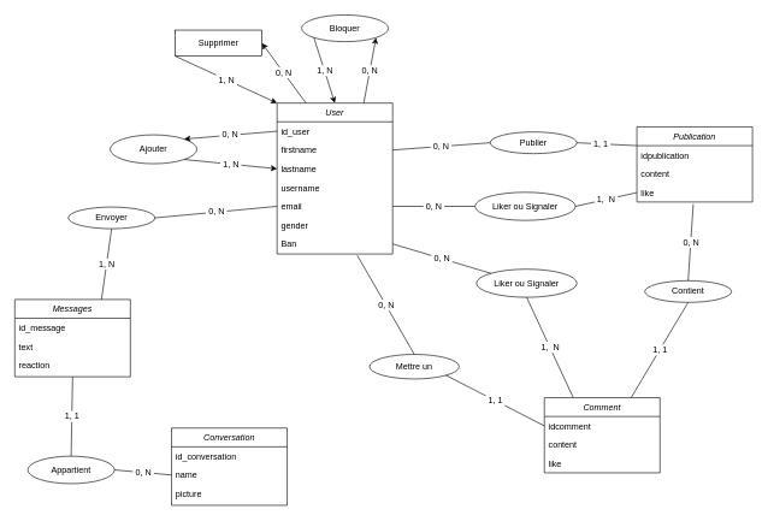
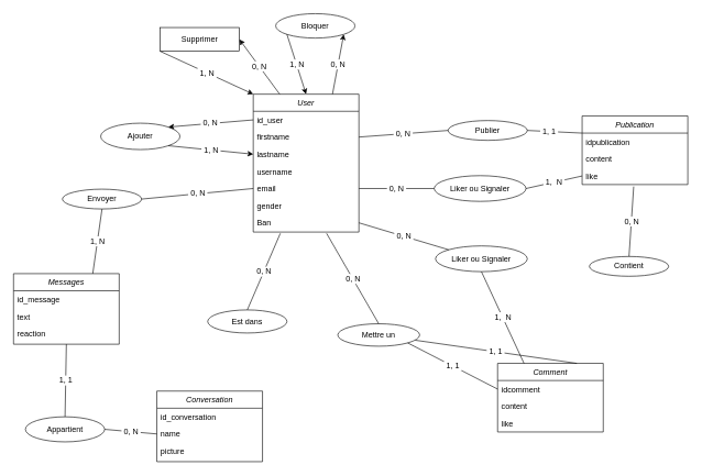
  <mxCell id="0" />
  <mxCell id="1" parent="0" />
  <mxCell id="2" value="User" style="swimlane;fontStyle=2;align=center;verticalAlign=top;childLayout=stackLayout;horizontal=1;startSize=26;horizontalStack=0;resizeParent=1;resizeLast=0;collapsible=1;marginBottom=0;rounded=0;shadow=0;strokeWidth=1;" parent="1" vertex="1"><mxGeometry x="383" y="142" width="160" height="209" as="geometry"><mxRectangle x="230" y="140" width="160" height="26" as="alternateBounds" /></mxGeometry></mxCell>
  <mxCell id="3" value="id_user" style="text;align=left;verticalAlign=top;spacingLeft=4;spacingRight=4;overflow=hidden;rotatable=0;points=[[0,0.5],[1,0.5]];portConstraint=eastwest;" parent="2" vertex="1"><mxGeometry y="26" width="160" height="26" as="geometry" /></mxCell>
  <mxCell id="4" value="firstname" style="text;align=left;verticalAlign=top;spacingLeft=4;spacingRight=4;overflow=hidden;rotatable=0;points=[[0,0.5],[1,0.5]];portConstraint=eastwest;rounded=0;shadow=0;html=0;" parent="2" vertex="1"><mxGeometry y="52" width="160" height="26" as="geometry" /></mxCell>
  <mxCell id="5" value="lastname" style="text;align=left;verticalAlign=top;spacingLeft=4;spacingRight=4;overflow=hidden;rotatable=0;points=[[0,0.5],[1,0.5]];portConstraint=eastwest;rounded=0;shadow=0;html=0;" parent="2" vertex="1"><mxGeometry y="78" width="160" height="26" as="geometry" /></mxCell>
  <mxCell id="6" value="username" style="text;align=left;verticalAlign=top;spacingLeft=4;spacingRight=4;overflow=hidden;rotatable=0;points=[[0,0.5],[1,0.5]];portConstraint=eastwest;rounded=0;shadow=0;html=0;" parent="2" vertex="1"><mxGeometry y="104" width="160" height="26" as="geometry" /></mxCell>
  <mxCell id="7" value="email" style="text;align=left;verticalAlign=top;spacingLeft=4;spacingRight=4;overflow=hidden;rotatable=0;points=[[0,0.5],[1,0.5]];portConstraint=eastwest;rounded=0;shadow=0;html=0;" parent="2" vertex="1"><mxGeometry y="130" width="160" height="26" as="geometry" /></mxCell>
  <mxCell id="8" value="gender" style="text;align=left;verticalAlign=top;spacingLeft=4;spacingRight=4;overflow=hidden;rotatable=0;points=[[0,0.5],[1,0.5]];portConstraint=eastwest;rounded=0;shadow=0;html=0;" parent="2" vertex="1"><mxGeometry y="156" width="160" height="26" as="geometry" /></mxCell>
  <mxCell id="9" value="Ban" style="text;align=left;verticalAlign=top;spacingLeft=4;spacingRight=4;overflow=hidden;rotatable=0;points=[[0,0.5],[1,0.5]];portConstraint=eastwest;rounded=0;shadow=0;html=0;" parent="2" vertex="1"><mxGeometry y="182" width="160" height="26" as="geometry" /></mxCell>
  <mxCell id="10" value="Publication" style="swimlane;fontStyle=2;align=center;verticalAlign=top;childLayout=stackLayout;horizontal=1;startSize=26;horizontalStack=0;resizeParent=1;resizeLast=0;collapsible=1;marginBottom=0;rounded=0;shadow=0;strokeWidth=1;" parent="1" vertex="1"><mxGeometry x="881" y="175" width="160" height="104" as="geometry"><mxRectangle x="230" y="140" width="160" height="26" as="alternateBounds" /></mxGeometry></mxCell>
  <mxCell id="11" value="idpublication" style="text;align=left;verticalAlign=top;spacingLeft=4;spacingRight=4;overflow=hidden;rotatable=0;points=[[0,0.5],[1,0.5]];portConstraint=eastwest;" parent="10" vertex="1"><mxGeometry y="26" width="160" height="26" as="geometry" /></mxCell>
  <mxCell id="12" value="content" style="text;align=left;verticalAlign=top;spacingLeft=4;spacingRight=4;overflow=hidden;rotatable=0;points=[[0,0.5],[1,0.5]];portConstraint=eastwest;rounded=0;shadow=0;html=0;" parent="10" vertex="1"><mxGeometry y="52" width="160" height="26" as="geometry" /></mxCell>
  <mxCell id="13" value="like" style="text;align=left;verticalAlign=top;spacingLeft=4;spacingRight=4;overflow=hidden;rotatable=0;points=[[0,0.5],[1,0.5]];portConstraint=eastwest;rounded=0;shadow=0;html=0;" parent="10" vertex="1"><mxGeometry y="78" width="160" height="26" as="geometry" /></mxCell>
  <mxCell id="14" value="Publier" style="ellipse;whiteSpace=wrap;html=1;" parent="1" vertex="1"><mxGeometry x="678" y="182" width="120" height="30" as="geometry" /></mxCell>
  <mxCell id="15" value="&lt;font style=&quot;font-size: 12px&quot;&gt;&amp;nbsp;0, N&amp;nbsp;&lt;/font&gt;" style="endArrow=none;html=1;exitX=0;exitY=0.5;exitDx=0;exitDy=0;entryX=1;entryY=0.5;entryDx=0;entryDy=0;" parent="1" source="14" target="4" edge="1"><mxGeometry width="50" height="50" relative="1" as="geometry"><mxPoint x="583" y="492" as="sourcePoint" /><mxPoint x="633" y="192" as="targetPoint" /></mxGeometry></mxCell>
  <mxCell id="16" value="" style="endArrow=none;html=1;exitX=1;exitY=0.5;exitDx=0;exitDy=0;entryX=0;entryY=0.25;entryDx=0;entryDy=0;" parent="1" source="14" target="10" edge="1"><mxGeometry width="50" height="50" relative="1" as="geometry"><mxPoint x="673" y="442" as="sourcePoint" /><mxPoint x="733" y="352" as="targetPoint" /></mxGeometry></mxCell>
  <mxCell id="17" value="&lt;span&gt;&lt;font style=&quot;font-size: 12px&quot;&gt;&amp;nbsp;1, 1&amp;nbsp;&lt;/font&gt;&lt;/span&gt;" style="edgeLabel;html=1;align=center;verticalAlign=middle;resizable=0;points=[];fontStyle=0" parent="16" vertex="1" connectable="0"><mxGeometry x="-0.2" relative="1" as="geometry"><mxPoint as="offset" /></mxGeometry></mxCell>
  <mxCell id="18" value="Comment" style="swimlane;fontStyle=2;align=center;verticalAlign=top;childLayout=stackLayout;horizontal=1;startSize=26;horizontalStack=0;resizeParent=1;resizeLast=0;collapsible=1;marginBottom=0;rounded=0;shadow=0;strokeWidth=1;" parent="1" vertex="1"><mxGeometry x="753" y="550" width="160" height="104" as="geometry"><mxRectangle x="230" y="140" width="160" height="26" as="alternateBounds" /></mxGeometry></mxCell>
  <mxCell id="19" value="idcomment" style="text;align=left;verticalAlign=top;spacingLeft=4;spacingRight=4;overflow=hidden;rotatable=0;points=[[0,0.5],[1,0.5]];portConstraint=eastwest;" parent="18" vertex="1"><mxGeometry y="26" width="160" height="26" as="geometry" /></mxCell>
  <mxCell id="20" value="content" style="text;align=left;verticalAlign=top;spacingLeft=4;spacingRight=4;overflow=hidden;rotatable=0;points=[[0,0.5],[1,0.5]];portConstraint=eastwest;rounded=0;shadow=0;html=0;" parent="18" vertex="1"><mxGeometry y="52" width="160" height="26" as="geometry" /></mxCell>
  <mxCell id="21" value="like" style="text;align=left;verticalAlign=top;spacingLeft=4;spacingRight=4;overflow=hidden;rotatable=0;points=[[0,0.5],[1,0.5]];portConstraint=eastwest;rounded=0;shadow=0;html=0;" parent="18" vertex="1"><mxGeometry y="78" width="160" height="26" as="geometry" /></mxCell>
  <mxCell id="22" value="Contient" style="ellipse;whiteSpace=wrap;html=1;" parent="1" vertex="1"><mxGeometry x="892" y="388" width="120" height="30" as="geometry" /></mxCell>
  <mxCell id="23" value="&lt;font style=&quot;font-size: 12px&quot;&gt;&amp;nbsp;0, N&amp;nbsp;&lt;/font&gt;" style="endArrow=none;html=1;entryX=0.488;entryY=1.115;entryDx=0;entryDy=0;exitX=0.5;exitY=0;exitDx=0;exitDy=0;entryPerimeter=0;" parent="1" source="22" target="13" edge="1"><mxGeometry width="50" height="50" relative="1" as="geometry"><mxPoint x="853" y="392" as="sourcePoint" /><mxPoint x="851" y="352" as="targetPoint" /></mxGeometry></mxCell>
- <mxCell id="24" value="&lt;font style=&quot;font-size: 12px&quot;&gt;&amp;nbsp;1, 1&amp;nbsp;&lt;/font&gt;" style="endArrow=none;html=1;entryX=0.5;entryY=1;entryDx=0;entryDy=0;exitX=0.75;exitY=0;exitDx=0;exitDy=0;" parent="1" source="18" target="22" edge="1"><mxGeometry width="50" height="50" relative="1" as="geometry"><mxPoint x="583" y="492" as="sourcePoint" /><mxPoint x="633" y="442" as="targetPoint" /></mxGeometry></mxCell>
+ <mxCell id="24" value="&lt;font style=&quot;font-size: 12px&quot;&gt;&amp;nbsp;1, 1&amp;nbsp;&lt;/font&gt;" style="endArrow=none;html=1;exitX=0.75;exitY=0;exitDx=0;exitDy=0;" parent="1" source="18" target="41" edge="1"><mxGeometry width="50" height="50" relative="1" as="geometry"><mxPoint x="583" y="492" as="sourcePoint" /><mxPoint x="633" y="442" as="targetPoint" /></mxGeometry></mxCell>
  <mxCell id="25" value="Messages" style="swimlane;fontStyle=2;align=center;verticalAlign=top;childLayout=stackLayout;horizontal=1;startSize=26;horizontalStack=0;resizeParent=1;resizeLast=0;collapsible=1;marginBottom=0;rounded=0;shadow=0;strokeWidth=1;" parent="1" vertex="1"><mxGeometry x="20" y="414" width="160" height="107" as="geometry"><mxRectangle x="230" y="140" width="160" height="26" as="alternateBounds" /></mxGeometry></mxCell>
  <mxCell id="26" value="id_message" style="text;align=left;verticalAlign=top;spacingLeft=4;spacingRight=4;overflow=hidden;rotatable=0;points=[[0,0.5],[1,0.5]];portConstraint=eastwest;" parent="25" vertex="1"><mxGeometry y="26" width="160" height="26" as="geometry" /></mxCell>
  <mxCell id="27" value="text" style="text;align=left;verticalAlign=top;spacingLeft=4;spacingRight=4;overflow=hidden;rotatable=0;points=[[0,0.5],[1,0.5]];portConstraint=eastwest;rounded=0;shadow=0;html=0;" parent="25" vertex="1"><mxGeometry y="52" width="160" height="26" as="geometry" /></mxCell>
  <mxCell id="28" value="reaction" style="text;align=left;verticalAlign=top;spacingLeft=4;spacingRight=4;overflow=hidden;rotatable=0;points=[[0,0.5],[1,0.5]];portConstraint=eastwest;rounded=0;shadow=0;html=0;" parent="25" vertex="1"><mxGeometry y="78" width="160" height="26" as="geometry" /></mxCell>
  <mxCell id="29" value="Envoyer" style="ellipse;whiteSpace=wrap;html=1;" parent="1" vertex="1"><mxGeometry x="94" y="286" width="120" height="30" as="geometry" /></mxCell>
  <mxCell id="30" value="&lt;font style=&quot;font-size: 12px&quot;&gt;&amp;nbsp;0, N&amp;nbsp;&lt;/font&gt;" style="endArrow=none;html=1;exitX=1;exitY=0.5;exitDx=0;exitDy=0;entryX=0;entryY=0.5;entryDx=0;entryDy=0;" parent="1" source="29" target="7" edge="1"><mxGeometry width="50" height="50" relative="1" as="geometry"><mxPoint x="457" y="172" as="sourcePoint" /><mxPoint x="316" y="412" as="targetPoint" /></mxGeometry></mxCell>
  <mxCell id="31" value="&lt;font style=&quot;font-size: 12px&quot;&gt;&amp;nbsp;1, N&amp;nbsp;&lt;/font&gt;" style="endArrow=none;html=1;entryX=0.5;entryY=1;entryDx=0;entryDy=0;exitX=0.75;exitY=0;exitDx=0;exitDy=0;" parent="1" source="25" target="29" edge="1"><mxGeometry width="50" height="50" relative="1" as="geometry"><mxPoint x="277" y="222" as="sourcePoint" /><mxPoint x="347" y="212" as="targetPoint" /></mxGeometry></mxCell>
  <mxCell id="32" value="Conversation" style="swimlane;fontStyle=2;align=center;verticalAlign=top;childLayout=stackLayout;horizontal=1;startSize=26;horizontalStack=0;resizeParent=1;resizeLast=0;collapsible=1;marginBottom=0;rounded=0;shadow=0;strokeWidth=1;" parent="1" vertex="1"><mxGeometry x="237" y="592" width="160" height="107" as="geometry"><mxRectangle x="230" y="140" width="160" height="26" as="alternateBounds" /></mxGeometry></mxCell>
  <mxCell id="33" value="id_conversation" style="text;align=left;verticalAlign=top;spacingLeft=4;spacingRight=4;overflow=hidden;rotatable=0;points=[[0,0.5],[1,0.5]];portConstraint=eastwest;" parent="32" vertex="1"><mxGeometry y="26" width="160" height="26" as="geometry" /></mxCell>
  <mxCell id="34" value="name" style="text;align=left;verticalAlign=top;spacingLeft=4;spacingRight=4;overflow=hidden;rotatable=0;points=[[0,0.5],[1,0.5]];portConstraint=eastwest;" parent="32" vertex="1"><mxGeometry y="52" width="160" height="26" as="geometry" /></mxCell>
  <mxCell id="35" value="picture" style="text;align=left;verticalAlign=top;spacingLeft=4;spacingRight=4;overflow=hidden;rotatable=0;points=[[0,0.5],[1,0.5]];portConstraint=eastwest;" parent="32" vertex="1"><mxGeometry y="78" width="160" height="26" as="geometry" /></mxCell>
+ <mxCell id="36" value="Est dans" style="ellipse;whiteSpace=wrap;html=1;" parent="1" vertex="1"><mxGeometry x="314" y="469" width="120" height="35" as="geometry" /></mxCell>
+ <mxCell id="37" value="&lt;font style=&quot;font-size: 12px&quot;&gt;&amp;nbsp;0, N&amp;nbsp;&lt;/font&gt;" style="endArrow=none;html=1;exitX=0.5;exitY=0;exitDx=0;exitDy=0;entryX=0.256;entryY=1.115;entryDx=0;entryDy=0;entryPerimeter=0;" parent="1" source="36" target="9" edge="1"><mxGeometry width="50" height="50" relative="1" as="geometry"><mxPoint x="283" y="402" as="sourcePoint" /><mxPoint x="413" y="398" as="targetPoint" /></mxGeometry></mxCell>
  <mxCell id="38" value="Liker ou Signaler" style="ellipse;whiteSpace=wrap;html=1;" parent="1" vertex="1"><mxGeometry x="657" y="265.5" width="139" height="39" as="geometry" /></mxCell>
  <mxCell id="39" value="&lt;font style=&quot;font-size: 12px&quot;&gt;&amp;nbsp;0, N&amp;nbsp;&lt;/font&gt;" style="endArrow=none;html=1;entryX=0;entryY=0.5;entryDx=0;entryDy=0;exitX=1;exitY=0.5;exitDx=0;exitDy=0;" parent="1" source="7" target="38" edge="1"><mxGeometry width="50" height="50" relative="1" as="geometry"><mxPoint x="583" y="302" as="sourcePoint" /><mxPoint x="633" y="252" as="targetPoint" /></mxGeometry></mxCell>
  <mxCell id="40" value="&lt;font style=&quot;font-size: 12px&quot;&gt;&amp;nbsp;1,&amp;nbsp; N&amp;nbsp;&lt;/font&gt;" style="endArrow=none;html=1;exitX=0;exitY=0.5;exitDx=0;exitDy=0;entryX=1;entryY=0.5;entryDx=0;entryDy=0;" parent="1" source="13" target="38" edge="1"><mxGeometry width="50" height="50" relative="1" as="geometry"><mxPoint x="543" y="502" as="sourcePoint" /><mxPoint x="723" y="402" as="targetPoint" /></mxGeometry></mxCell>
  <mxCell id="41" value="Mettre un" style="ellipse;whiteSpace=wrap;html=1;" parent="1" vertex="1"><mxGeometry x="511" y="490" width="124" height="34" as="geometry" /></mxCell>
  <mxCell id="42" value="&lt;font style=&quot;font-size: 12px&quot;&gt;&amp;nbsp;1, 1&amp;nbsp;&lt;/font&gt;" style="endArrow=none;html=1;entryX=1;entryY=1;entryDx=0;entryDy=0;exitX=0;exitY=0.5;exitDx=0;exitDy=0;" parent="1" source="19" target="41" edge="1"><mxGeometry width="50" height="50" relative="1" as="geometry"><mxPoint x="683" y="492" as="sourcePoint" /><mxPoint x="733" y="442" as="targetPoint" /></mxGeometry></mxCell>
  <mxCell id="43" value="&lt;font style=&quot;font-size: 12px&quot;&gt;&amp;nbsp;0, N&amp;nbsp;&lt;/font&gt;" style="endArrow=none;html=1;exitX=0.5;exitY=0;exitDx=0;exitDy=0;entryX=0.694;entryY=1.115;entryDx=0;entryDy=0;entryPerimeter=0;" parent="1" source="41" target="9" edge="1"><mxGeometry width="50" height="50" relative="1" as="geometry"><mxPoint x="543" y="502" as="sourcePoint" /><mxPoint x="490" y="400" as="targetPoint" /></mxGeometry></mxCell>
  <mxCell id="44" value="Ajouter" style="ellipse;whiteSpace=wrap;html=1;" parent="1" vertex="1"><mxGeometry x="152" y="186" width="120" height="40" as="geometry" /></mxCell>
  <mxCell id="45" value="&lt;font style=&quot;font-size: 12px&quot;&gt;&amp;nbsp;0, N&amp;nbsp;&lt;/font&gt;" style="endArrow=classic;html=1;entryX=1;entryY=0;entryDx=0;entryDy=0;exitX=0;exitY=0.5;exitDx=0;exitDy=0;" parent="1" source="3" target="44" edge="1"><mxGeometry width="50" height="50" relative="1" as="geometry"><mxPoint x="543" y="502" as="sourcePoint" /><mxPoint x="573" y="422" as="targetPoint" /></mxGeometry></mxCell>
  <mxCell id="46" value="&lt;font style=&quot;font-size: 12px&quot;&gt;&amp;nbsp;1, N&amp;nbsp;&lt;/font&gt;" style="endArrow=classic;html=1;entryX=0;entryY=0.5;entryDx=0;entryDy=0;exitX=1;exitY=1;exitDx=0;exitDy=0;" parent="1" source="44" target="5" edge="1"><mxGeometry width="50" height="50" relative="1" as="geometry"><mxPoint x="293" y="312" as="sourcePoint" /><mxPoint x="343" y="262" as="targetPoint" /></mxGeometry></mxCell>
  <mxCell id="47" value="Appartient" style="ellipse;whiteSpace=wrap;html=1;" parent="1" vertex="1"><mxGeometry x="38" y="631" width="120" height="38" as="geometry" /></mxCell>
  <mxCell id="48" value="&lt;font style=&quot;font-size: 12px&quot;&gt;&amp;nbsp;1, 1&amp;nbsp;&lt;/font&gt;" style="endArrow=none;html=1;entryX=0.5;entryY=0;entryDx=0;entryDy=0;exitX=0.5;exitY=1;exitDx=0;exitDy=0;" parent="1" source="25" target="47" edge="1"><mxGeometry width="50" height="50" relative="1" as="geometry"><mxPoint x="129" y="565" as="sourcePoint" /><mxPoint x="682" y="443" as="targetPoint" /></mxGeometry></mxCell>
  <mxCell id="49" value="&lt;font style=&quot;font-size: 12px&quot;&gt;&amp;nbsp;0, N&amp;nbsp;&lt;/font&gt;" style="endArrow=none;html=1;exitX=1;exitY=0.5;exitDx=0;exitDy=0;entryX=0;entryY=0.5;entryDx=0;entryDy=0;" parent="1" source="47" target="34" edge="1"><mxGeometry width="50" height="50" relative="1" as="geometry"><mxPoint x="632" y="493" as="sourcePoint" /><mxPoint x="682" y="443" as="targetPoint" /></mxGeometry></mxCell>
  <mxCell id="50" value="Supprimer" style="whiteSpace=wrap;html=1;rounded=0;" parent="1" vertex="1"><mxGeometry x="242" y="41" width="120" height="36" as="geometry" /></mxCell>
  <mxCell id="51" value="Bloquer" style="ellipse;whiteSpace=wrap;html=1;" parent="1" vertex="1"><mxGeometry x="417" y="20" width="120" height="37" as="geometry" /></mxCell>
  <mxCell id="52" value="&lt;font style=&quot;font-size: 12px&quot;&gt;&amp;nbsp;0, N&amp;nbsp;&lt;/font&gt;" style="endArrow=classic;html=1;entryX=1;entryY=1;entryDx=0;entryDy=0;exitX=0.75;exitY=0;exitDx=0;exitDy=0;" parent="1" source="2" target="51" edge="1"><mxGeometry width="50" height="50" relative="1" as="geometry"><mxPoint x="632" y="388" as="sourcePoint" /><mxPoint x="666" y="326" as="targetPoint" /></mxGeometry></mxCell>
  <mxCell id="53" value="&lt;font style=&quot;font-size: 12px&quot;&gt;&amp;nbsp;1, N&amp;nbsp;&lt;/font&gt;" style="endArrow=classic;html=1;entryX=0.5;entryY=0;entryDx=0;entryDy=0;exitX=0;exitY=1;exitDx=0;exitDy=0;" parent="1" source="51" target="2" edge="1"><mxGeometry width="50" height="50" relative="1" as="geometry"><mxPoint x="632" y="387" as="sourcePoint" /><mxPoint x="682" y="337" as="targetPoint" /></mxGeometry></mxCell>
  <mxCell id="54" value="&lt;font style=&quot;font-size: 12px&quot;&gt;&amp;nbsp;0, N&amp;nbsp;&lt;/font&gt;" style="endArrow=classic;html=1;entryX=1;entryY=0.5;entryDx=0;entryDy=0;exitX=0.25;exitY=0;exitDx=0;exitDy=0;" parent="1" source="2" target="50" edge="1"><mxGeometry width="50" height="50" relative="1" as="geometry"><mxPoint x="632" y="386" as="sourcePoint" /><mxPoint x="682" y="336" as="targetPoint" /></mxGeometry></mxCell>
  <mxCell id="55" value="&lt;font style=&quot;font-size: 12px&quot;&gt;&amp;nbsp;1, N&amp;nbsp;&lt;/font&gt;" style="endArrow=classic;html=1;exitX=0;exitY=1;exitDx=0;exitDy=0;entryX=0;entryY=0;entryDx=0;entryDy=0;" parent="1" source="50" target="2" edge="1"><mxGeometry width="50" height="50" relative="1" as="geometry"><mxPoint x="277" y="141" as="sourcePoint" /><mxPoint x="682" y="336" as="targetPoint" /></mxGeometry></mxCell>
  <mxCell id="56" value="Liker ou Signaler" style="ellipse;whiteSpace=wrap;html=1;" parent="1" vertex="1"><mxGeometry x="659" y="372" width="139" height="39" as="geometry" /></mxCell>
  <mxCell id="57" value="&lt;font style=&quot;font-size: 12px&quot;&gt;&amp;nbsp;0, N&amp;nbsp;&lt;/font&gt;" style="endArrow=none;html=1;entryX=0;entryY=0;entryDx=0;entryDy=0;exitX=1;exitY=0.5;exitDx=0;exitDy=0;" parent="1" source="9" target="56" edge="1"><mxGeometry width="50" height="50" relative="1" as="geometry"><mxPoint x="533" y="394.5" as="sourcePoint" /><mxPoint x="623" y="361.5" as="targetPoint" /></mxGeometry></mxCell>
  <mxCell id="58" value="&lt;font style=&quot;font-size: 12px&quot;&gt;&amp;nbsp;1,&amp;nbsp; N&amp;nbsp;&lt;/font&gt;" style="endArrow=none;html=1;exitX=0.25;exitY=0;exitDx=0;exitDy=0;entryX=0.5;entryY=1;entryDx=0;entryDy=0;" parent="1" source="18" target="56" edge="1"><mxGeometry width="50" height="50" relative="1" as="geometry"><mxPoint x="871" y="375.5" as="sourcePoint" /><mxPoint x="713" y="511.5" as="targetPoint" /></mxGeometry></mxCell>
